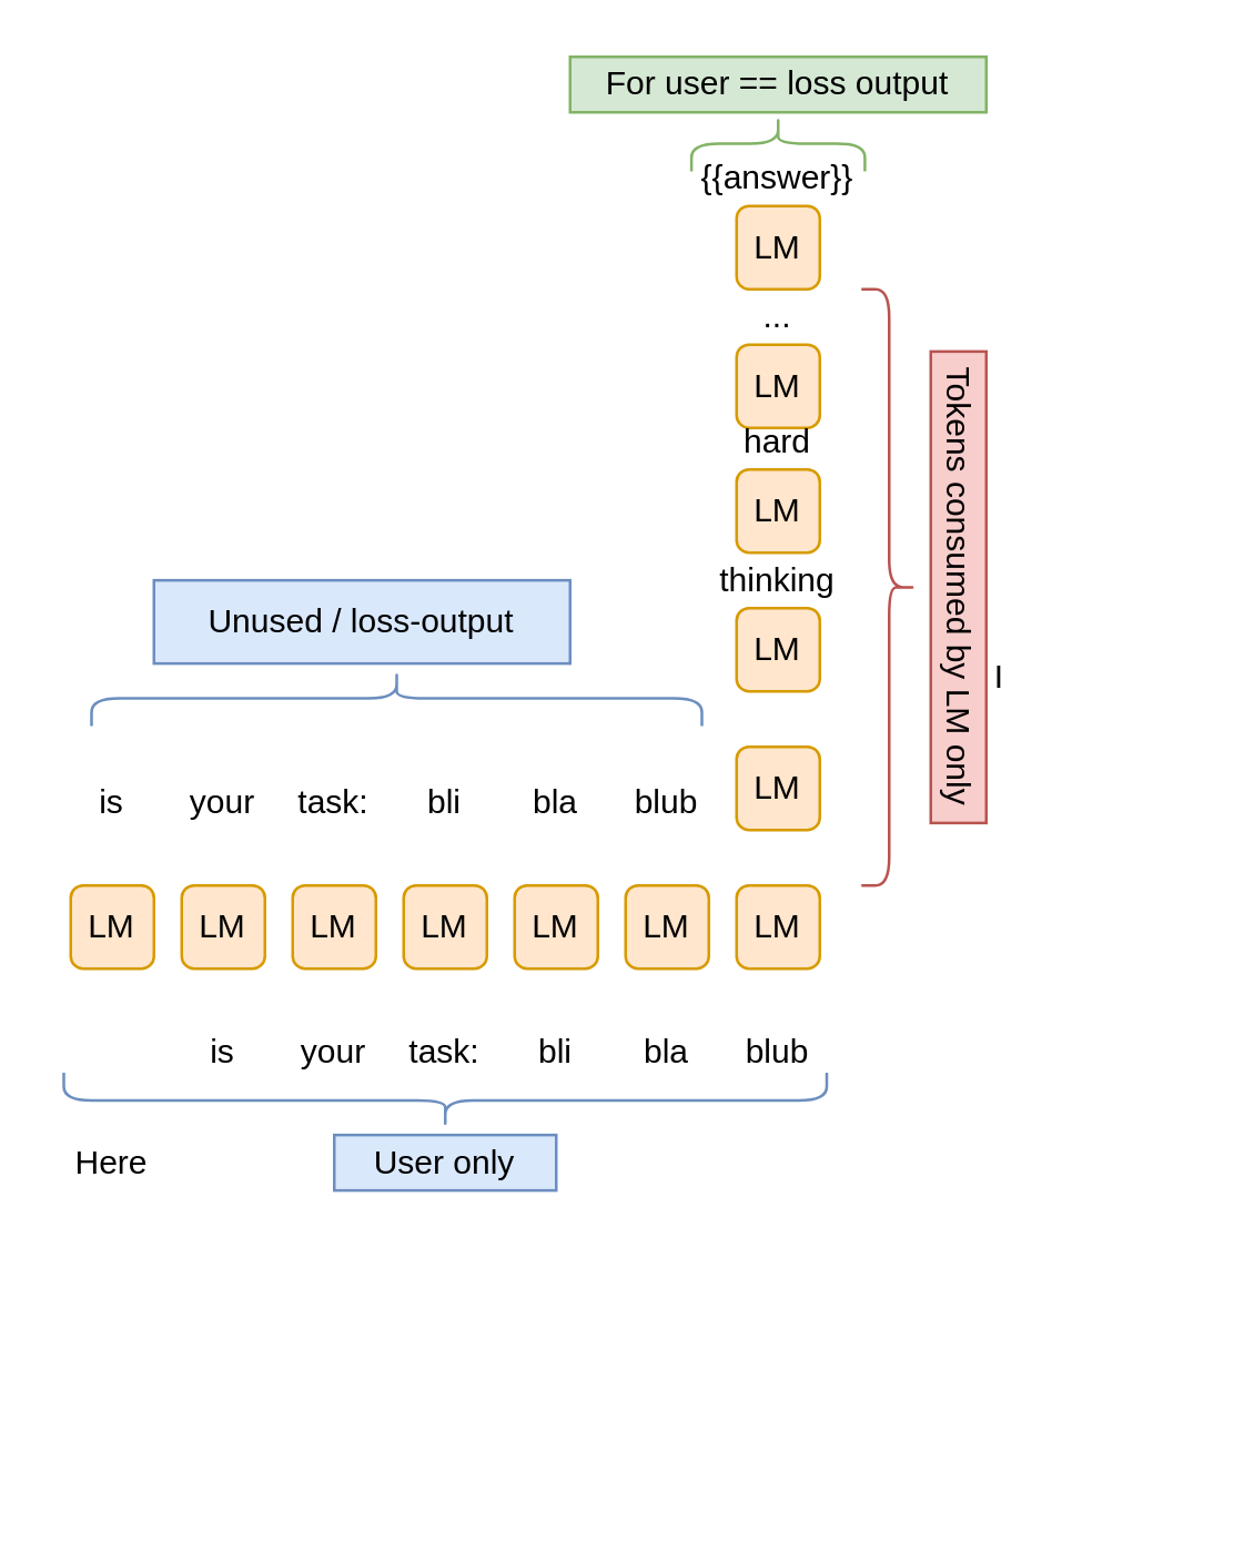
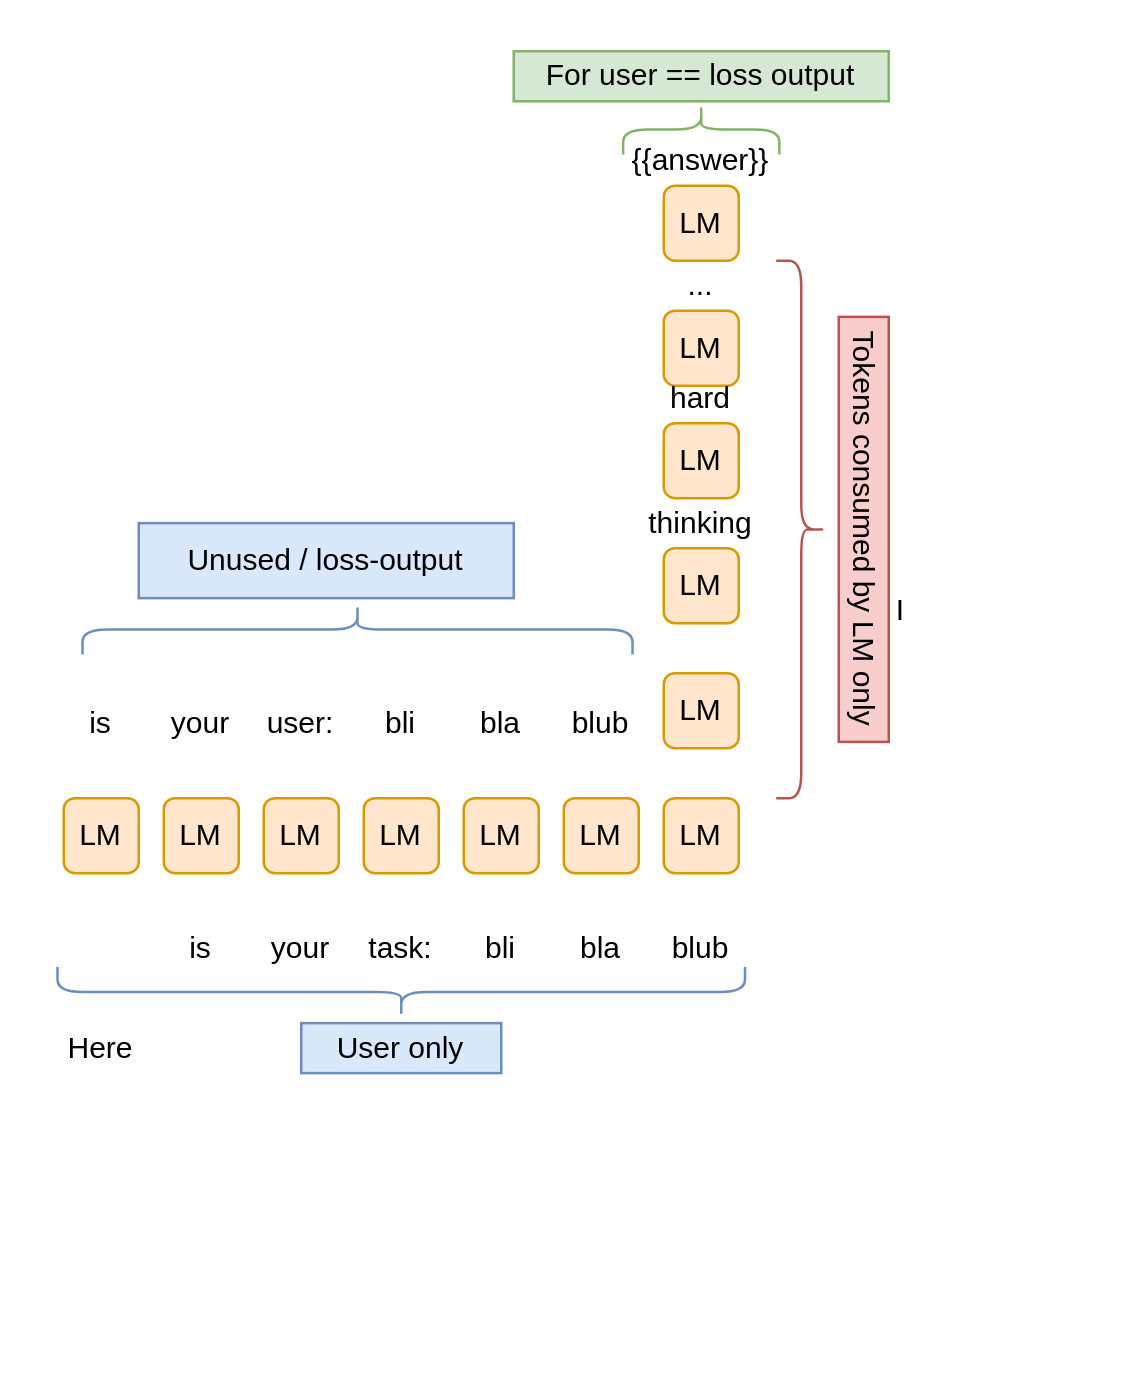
  <mxCell id="0" />
  <mxCell id="1" parent="0" />
  <mxCell id="2" value="Here" style="text;html=1;align=center;verticalAlign=middle;whiteSpace=wrap;rounded=0;" vertex="1" parent="1"><mxGeometry x="20" y="408.75" width="40" height="20" as="geometry" /></mxCell>
  <mxCell id="3" value="LM" style="rounded=1;whiteSpace=wrap;html=1;fillColor=#ffe6cc;strokeColor=#d79b00;" vertex="1" parent="1"><mxGeometry x="25" y="318.75" width="30" height="30" as="geometry" /></mxCell>
  <mxCell id="4" value="is" style="text;html=1;align=center;verticalAlign=middle;whiteSpace=wrap;rounded=0;" vertex="1" parent="1"><mxGeometry x="60" y="368.75" width="40" height="20" as="geometry" /></mxCell>
  <mxCell id="5" value="LM" style="rounded=1;whiteSpace=wrap;html=1;fillColor=#ffe6cc;strokeColor=#d79b00;" vertex="1" parent="1"><mxGeometry x="65" y="318.75" width="30" height="30" as="geometry" /></mxCell>
  <mxCell id="6" value="your" style="text;html=1;align=center;verticalAlign=middle;whiteSpace=wrap;rounded=0;" vertex="1" parent="1"><mxGeometry x="100" y="368.75" width="40" height="20" as="geometry" /></mxCell>
  <mxCell id="7" value="LM" style="rounded=1;whiteSpace=wrap;html=1;fillColor=#ffe6cc;strokeColor=#d79b00;" vertex="1" parent="1"><mxGeometry x="105" y="318.75" width="30" height="30" as="geometry" /></mxCell>
  <mxCell id="8" value="task:&lt;span style=&quot;color: rgba(0, 0, 0, 0); font-family: monospace; font-size: 0px; text-align: start; text-wrap: nowrap;&quot;&gt;%3CmxGraphModel%3E%3Croot%3E%3CmxCell%20id%3D%220%22%2F%3E%3CmxCell%20id%3D%221%22%20parent%3D%220%22%2F%3E%3CmxCell%20id%3D%222%22%20value%3D%22Here%22%20style%3D%22text%3Bhtml%3D1%3Balign%3Dcenter%3BverticalAlign%3Dmiddle%3BwhiteSpace%3Dwrap%3Brounded%3D0%3B%22%20vertex%3D%221%22%20parent%3D%221%22%3E%3CmxGeometry%20x%3D%2290%22%20y%3D%22350%22%20width%3D%2240%22%20height%3D%2220%22%20as%3D%22geometry%22%2F%3E%3C%2FmxCell%3E%3CmxCell%20id%3D%223%22%20value%3D%22LM%22%20style%3D%22rounded%3D1%3BwhiteSpace%3Dwrap%3Bhtml%3D1%3B%22%20vertex%3D%221%22%20parent%3D%221%22%3E%3CmxGeometry%20x%3D%2295%22%20y%3D%22300%22%20width%3D%2230%22%20height%3D%2230%22%20as%3D%22geometry%22%2F%3E%3C%2FmxCell%3E%3C%2Froot%3E%3C%2FmxGraphModel%3E&lt;/span&gt;" style="text;html=1;align=center;verticalAlign=middle;whiteSpace=wrap;rounded=0;" vertex="1" parent="1"><mxGeometry x="140" y="368.75" width="40" height="20" as="geometry" /></mxCell>
  <mxCell id="9" value="LM" style="rounded=1;whiteSpace=wrap;html=1;fillColor=#ffe6cc;strokeColor=#d79b00;" vertex="1" parent="1"><mxGeometry x="145" y="318.75" width="30" height="30" as="geometry" /></mxCell>
  <mxCell id="10" value="bli" style="text;html=1;align=center;verticalAlign=middle;whiteSpace=wrap;rounded=0;" vertex="1" parent="1"><mxGeometry x="180" y="368.75" width="40" height="20" as="geometry" /></mxCell>
  <mxCell id="11" value="LM" style="rounded=1;whiteSpace=wrap;html=1;fillColor=#ffe6cc;strokeColor=#d79b00;" vertex="1" parent="1"><mxGeometry x="185" y="318.75" width="30" height="30" as="geometry" /></mxCell>
  <mxCell id="12" value="bla" style="text;html=1;align=center;verticalAlign=middle;whiteSpace=wrap;rounded=0;" vertex="1" parent="1"><mxGeometry x="220" y="368.75" width="40" height="20" as="geometry" /></mxCell>
  <mxCell id="13" value="LM" style="rounded=1;whiteSpace=wrap;html=1;fillColor=#ffe6cc;strokeColor=#d79b00;" vertex="1" parent="1"><mxGeometry x="225" y="318.75" width="30" height="30" as="geometry" /></mxCell>
  <mxCell id="14" value="blub" style="text;html=1;align=center;verticalAlign=middle;whiteSpace=wrap;rounded=0;" vertex="1" parent="1"><mxGeometry x="260" y="368.75" width="40" height="20" as="geometry" /></mxCell>
  <mxCell id="15" value="LM" style="rounded=1;whiteSpace=wrap;html=1;fillColor=#ffe6cc;strokeColor=#d79b00;" vertex="1" parent="1"><mxGeometry x="265" y="318.75" width="30" height="30" as="geometry" /></mxCell>
  <mxCell id="16" value="LM" style="rounded=1;whiteSpace=wrap;html=1;fillColor=#ffe6cc;strokeColor=#d79b00;" vertex="1" parent="1"><mxGeometry x="265" y="268.75" width="30" height="30" as="geometry" /></mxCell>
  <mxCell id="17" value="LM" style="rounded=1;whiteSpace=wrap;html=1;fillColor=#ffe6cc;strokeColor=#d79b00;" vertex="1" parent="1"><mxGeometry x="265" y="218.75" width="30" height="30" as="geometry" /></mxCell>
  <mxCell id="18" value="LM" style="rounded=1;whiteSpace=wrap;html=1;fillColor=#ffe6cc;strokeColor=#d79b00;" vertex="1" parent="1"><mxGeometry x="265" y="168.75" width="30" height="30" as="geometry" /></mxCell>
  <mxCell id="19" value="LM" style="rounded=1;whiteSpace=wrap;html=1;fillColor=#ffe6cc;strokeColor=#d79b00;" vertex="1" parent="1"><mxGeometry x="265" y="123.75" width="30" height="30" as="geometry" /></mxCell>
  <mxCell id="20" value="I" style="text;html=1;align=center;verticalAlign=middle;whiteSpace=wrap;rounded=0;" vertex="1" parent="1"><mxGeometry x="340" y="233.75" width="40" height="20" as="geometry" /></mxCell>
  <mxCell id="21" value="thinking" style="text;html=1;align=center;verticalAlign=middle;whiteSpace=wrap;rounded=0;" vertex="1" parent="1"><mxGeometry x="260" y="198.75" width="40" height="20" as="geometry" /></mxCell>
  <mxCell id="22" value="hard" style="text;html=1;align=center;verticalAlign=middle;whiteSpace=wrap;rounded=0;" vertex="1" parent="1"><mxGeometry x="260" y="148.75" width="40" height="20" as="geometry" /></mxCell>
  <mxCell id="23" value="..." style="text;html=1;align=center;verticalAlign=middle;whiteSpace=wrap;rounded=0;" vertex="1" parent="1"><mxGeometry x="260" y="103.75" width="40" height="20" as="geometry" /></mxCell>
  <mxCell id="24" value="blub" style="text;html=1;align=center;verticalAlign=middle;whiteSpace=wrap;rounded=0;" vertex="1" parent="1"><mxGeometry x="220" y="278.75" width="40" height="20" as="geometry" /></mxCell>
  <mxCell id="25" value="bla" style="text;html=1;align=center;verticalAlign=middle;whiteSpace=wrap;rounded=0;" vertex="1" parent="1"><mxGeometry x="180" y="278.75" width="40" height="20" as="geometry" /></mxCell>
  <mxCell id="26" value="bli" style="text;html=1;align=center;verticalAlign=middle;whiteSpace=wrap;rounded=0;" vertex="1" parent="1"><mxGeometry x="140" y="278.75" width="40" height="20" as="geometry" /></mxCell>
- <mxCell id="27" value="task:" style="text;html=1;align=center;verticalAlign=middle;whiteSpace=wrap;rounded=0;" vertex="1" parent="1"><mxGeometry x="100" y="278.75" width="40" height="20" as="geometry" /></mxCell>
+ <mxCell id="27" value="user:" style="text;html=1;align=center;verticalAlign=middle;whiteSpace=wrap;rounded=0;" vertex="1" parent="1"><mxGeometry x="100" y="278.75" width="40" height="20" as="geometry" /></mxCell>
  <mxCell id="28" value="your" style="text;html=1;align=center;verticalAlign=middle;whiteSpace=wrap;rounded=0;" vertex="1" parent="1"><mxGeometry x="60" y="278.75" width="40" height="20" as="geometry" /></mxCell>
  <mxCell id="29" value="is" style="text;html=1;align=center;verticalAlign=middle;whiteSpace=wrap;rounded=0;" vertex="1" parent="1"><mxGeometry x="20" y="278.75" width="40" height="20" as="geometry" /></mxCell>
  <mxCell id="30" value="LM" style="rounded=1;whiteSpace=wrap;html=1;fillColor=#ffe6cc;strokeColor=#d79b00;" vertex="1" parent="1"><mxGeometry x="265" y="73.75" width="30" height="30" as="geometry" /></mxCell>
  <mxCell id="31" value="{{answer}}" style="text;html=1;align=center;verticalAlign=middle;whiteSpace=wrap;rounded=0;" vertex="1" parent="1"><mxGeometry x="255" y="53.75" width="50" height="20" as="geometry" /></mxCell>
  <mxCell id="32" value="" style="shape=curlyBracket;whiteSpace=wrap;html=1;rounded=1;flipH=1;labelPosition=right;verticalLabelPosition=middle;align=left;verticalAlign=middle;rotation=0;fillColor=#f8cecc;strokeColor=#b85450;" vertex="1" parent="1"><mxGeometry x="310" y="103.75" width="20" height="215" as="geometry" /></mxCell>
  <mxCell id="33" value="Tokens consumed by LM only" style="text;html=1;align=center;verticalAlign=middle;whiteSpace=wrap;rounded=0;fillColor=#f8cecc;strokeColor=#b85450;rotation=90;" vertex="1" parent="1"><mxGeometry x="260" y="201.25" width="170" height="20" as="geometry" /></mxCell>
  <mxCell id="34" value="" style="shape=curlyBracket;whiteSpace=wrap;html=1;rounded=1;flipH=1;labelPosition=right;verticalLabelPosition=middle;align=left;verticalAlign=middle;rotation=-90;fillColor=#d5e8d4;strokeColor=#82b366;" vertex="1" parent="1"><mxGeometry x="270" y="20" width="20" height="62.5" as="geometry" /></mxCell>
  <mxCell id="35" value="For user == loss output" style="text;html=1;align=center;verticalAlign=middle;whiteSpace=wrap;rounded=0;fillColor=#d5e8d4;strokeColor=#82b366;" vertex="1" parent="1"><mxGeometry x="205" y="20" width="150" height="20" as="geometry" /></mxCell>
  <mxCell id="36" value="" style="shape=curlyBracket;whiteSpace=wrap;html=1;rounded=1;flipH=1;labelPosition=right;verticalLabelPosition=middle;align=left;verticalAlign=middle;rotation=90;fillColor=#dae8fc;strokeColor=#6c8ebf;" vertex="1" parent="1"><mxGeometry x="150" y="258.75" width="20" height="275" as="geometry" /></mxCell>
  <mxCell id="37" value="User only" style="text;html=1;align=center;verticalAlign=middle;whiteSpace=wrap;rounded=0;fillColor=#dae8fc;strokeColor=#6c8ebf;" vertex="1" parent="1"><mxGeometry x="120" y="408.75" width="80" height="20" as="geometry" /></mxCell>
  <mxCell id="38" value="" style="shape=curlyBracket;whiteSpace=wrap;html=1;rounded=1;flipH=1;labelPosition=right;verticalLabelPosition=middle;align=left;verticalAlign=middle;rotation=-90;fillColor=#dae8fc;strokeColor=#6c8ebf;" vertex="1" parent="1"><mxGeometry x="132.5" y="141.25" width="20" height="220" as="geometry" /></mxCell>
  <mxCell id="39" value="Unused / loss-output" style="text;html=1;align=center;verticalAlign=middle;whiteSpace=wrap;rounded=0;fillColor=#dae8fc;strokeColor=#6c8ebf;" vertex="1" parent="1"><mxGeometry x="55" y="208.75" width="150" height="30" as="geometry" /></mxCell>
